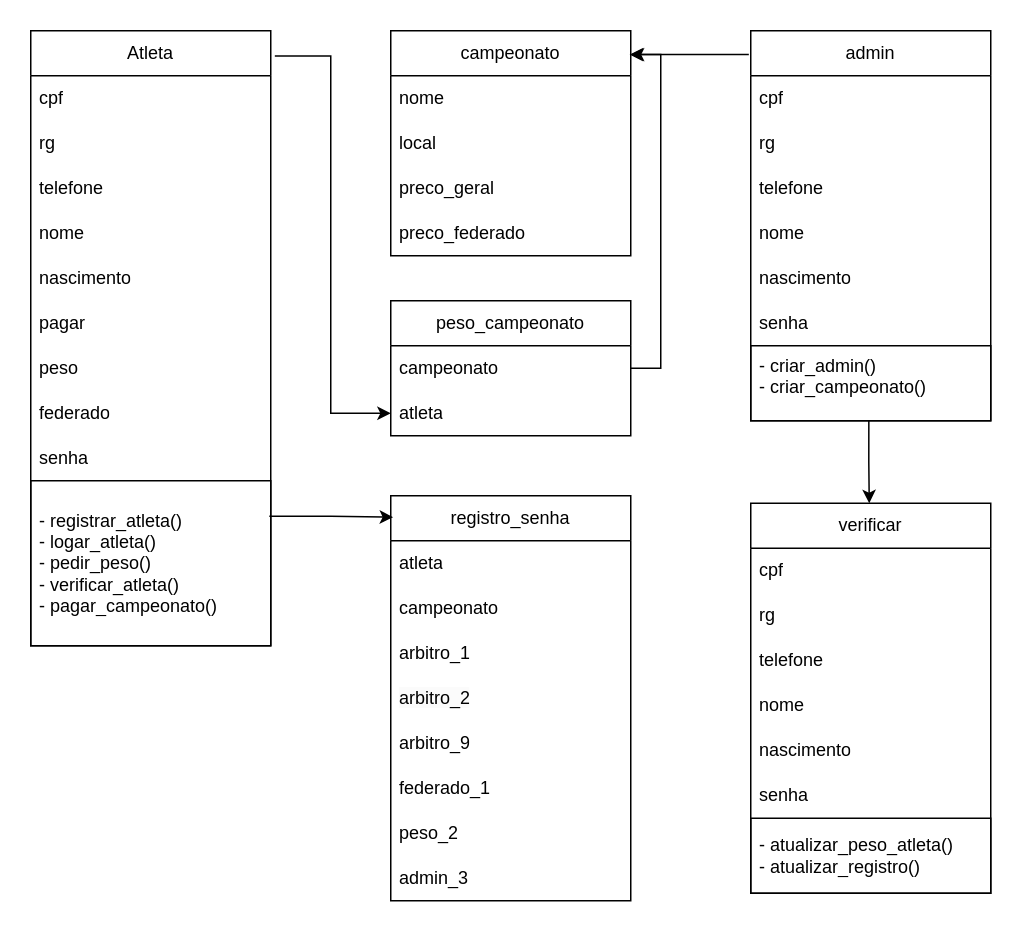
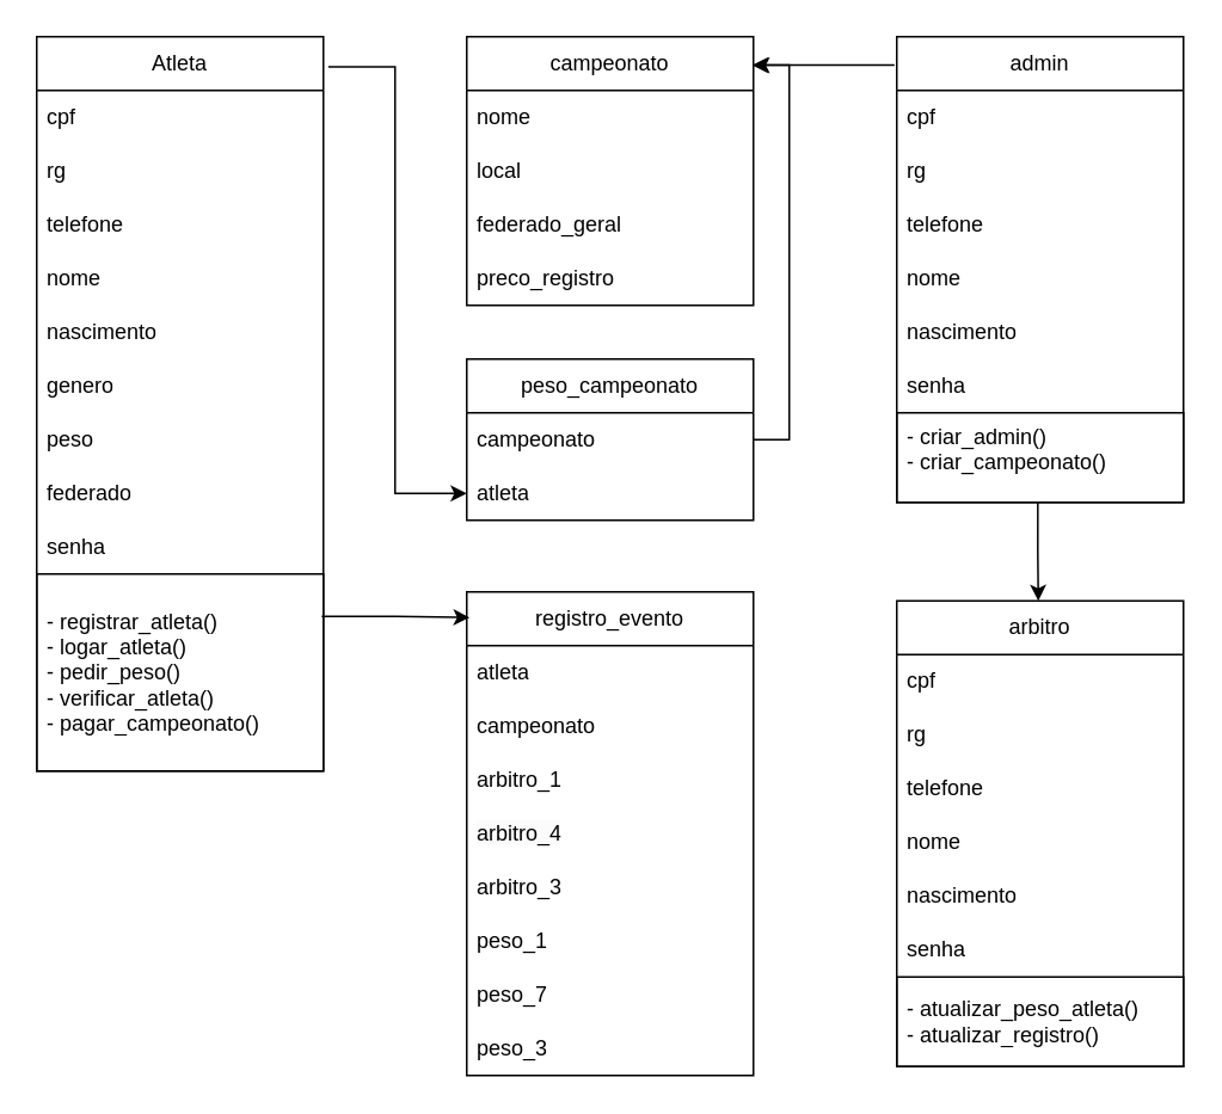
  <mxCell id="0" />
  <mxCell id="1" parent="0" />
  <mxCell id="2" style="edgeStyle=orthogonalEdgeStyle;rounded=0;orthogonalLoop=1;jettySize=auto;html=1;entryX=0;entryY=0.5;entryDx=0;entryDy=0;exitX=1.017;exitY=0.041;exitDx=0;exitDy=0;exitPerimeter=0;" edge="1" parent="1" source="3" target="46"><mxGeometry relative="1" as="geometry" /></mxCell>
  <mxCell id="3" value="Atleta" style="swimlane;fontStyle=0;childLayout=stackLayout;horizontal=1;startSize=30;horizontalStack=0;resizeParent=1;resizeParentMax=0;resizeLast=0;collapsible=1;marginBottom=0;whiteSpace=wrap;html=1;" vertex="1" parent="1"><mxGeometry x="20" y="20" width="160" height="410" as="geometry" /></mxCell>
  <mxCell id="4" value="cpf" style="text;strokeColor=none;fillColor=none;align=left;verticalAlign=middle;spacingLeft=4;spacingRight=4;overflow=hidden;points=[[0,0.5],[1,0.5]];portConstraint=eastwest;rotatable=0;whiteSpace=wrap;html=1;" vertex="1" parent="3"><mxGeometry y="30" width="160" height="30" as="geometry" /></mxCell>
  <mxCell id="5" value="rg" style="text;strokeColor=none;fillColor=none;align=left;verticalAlign=middle;spacingLeft=4;spacingRight=4;overflow=hidden;points=[[0,0.5],[1,0.5]];portConstraint=eastwest;rotatable=0;whiteSpace=wrap;html=1;" vertex="1" parent="3"><mxGeometry y="60" width="160" height="30" as="geometry" /></mxCell>
  <mxCell id="6" value="telefone" style="text;strokeColor=none;fillColor=none;align=left;verticalAlign=middle;spacingLeft=4;spacingRight=4;overflow=hidden;points=[[0,0.5],[1,0.5]];portConstraint=eastwest;rotatable=0;whiteSpace=wrap;html=1;" vertex="1" parent="3"><mxGeometry y="90" width="160" height="30" as="geometry" /></mxCell>
  <mxCell id="7" value="nome" style="text;strokeColor=none;fillColor=none;align=left;verticalAlign=middle;spacingLeft=4;spacingRight=4;overflow=hidden;points=[[0,0.5],[1,0.5]];portConstraint=eastwest;rotatable=0;whiteSpace=wrap;html=1;" vertex="1" parent="3"><mxGeometry y="120" width="160" height="30" as="geometry" /></mxCell>
  <mxCell id="8" value="nascimento" style="text;strokeColor=none;fillColor=none;align=left;verticalAlign=middle;spacingLeft=4;spacingRight=4;overflow=hidden;points=[[0,0.5],[1,0.5]];portConstraint=eastwest;rotatable=0;whiteSpace=wrap;html=1;" vertex="1" parent="3"><mxGeometry y="150" width="160" height="30" as="geometry" /></mxCell>
- <mxCell id="9" value="pagar" style="text;strokeColor=none;fillColor=none;align=left;verticalAlign=middle;spacingLeft=4;spacingRight=4;overflow=hidden;points=[[0,0.5],[1,0.5]];portConstraint=eastwest;rotatable=0;whiteSpace=wrap;html=1;" vertex="1" parent="3"><mxGeometry y="180" width="160" height="30" as="geometry" /></mxCell>
+ <mxCell id="9" value="genero" style="text;strokeColor=none;fillColor=none;align=left;verticalAlign=middle;spacingLeft=4;spacingRight=4;overflow=hidden;points=[[0,0.5],[1,0.5]];portConstraint=eastwest;rotatable=0;whiteSpace=wrap;html=1;" vertex="1" parent="3"><mxGeometry y="180" width="160" height="30" as="geometry" /></mxCell>
  <mxCell id="10" value="peso" style="text;strokeColor=none;fillColor=none;align=left;verticalAlign=middle;spacingLeft=4;spacingRight=4;overflow=hidden;points=[[0,0.5],[1,0.5]];portConstraint=eastwest;rotatable=0;whiteSpace=wrap;html=1;" vertex="1" parent="3"><mxGeometry y="210" width="160" height="30" as="geometry" /></mxCell>
  <mxCell id="11" value="federado" style="text;strokeColor=none;fillColor=none;align=left;verticalAlign=middle;spacingLeft=4;spacingRight=4;overflow=hidden;points=[[0,0.5],[1,0.5]];portConstraint=eastwest;rotatable=0;whiteSpace=wrap;html=1;" vertex="1" parent="3"><mxGeometry y="240" width="160" height="30" as="geometry" /></mxCell>
  <mxCell id="12" value="senha" style="text;strokeColor=none;fillColor=none;align=left;verticalAlign=middle;spacingLeft=4;spacingRight=4;overflow=hidden;points=[[0,0.5],[1,0.5]];portConstraint=eastwest;rotatable=0;whiteSpace=wrap;html=1;" vertex="1" parent="3"><mxGeometry y="270" width="160" height="30" as="geometry" /></mxCell>
  <mxCell id="13" value="- registrar_atleta()&lt;div&gt;- logar_atleta()&lt;/div&gt;&lt;div&gt;- pedir_peso()&lt;/div&gt;&lt;div&gt;- verificar_atleta()&lt;/div&gt;&lt;div&gt;- pagar_campeonato()&lt;/div&gt;" style="text;strokeColor=default;fillColor=none;align=left;verticalAlign=middle;spacingLeft=4;spacingRight=4;overflow=hidden;points=[[0,0.5],[1,0.5]];portConstraint=eastwest;rotatable=0;whiteSpace=wrap;html=1;" vertex="1" parent="3"><mxGeometry y="300" width="160" height="110" as="geometry" /></mxCell>
  <mxCell id="14" value="admin" style="swimlane;fontStyle=0;childLayout=stackLayout;horizontal=1;startSize=30;horizontalStack=0;resizeParent=1;resizeParentMax=0;resizeLast=0;collapsible=1;marginBottom=0;whiteSpace=wrap;html=1;" vertex="1" parent="1"><mxGeometry x="500" y="20" width="160" height="260" as="geometry" /></mxCell>
  <mxCell id="15" value="cpf" style="text;strokeColor=none;fillColor=none;align=left;verticalAlign=middle;spacingLeft=4;spacingRight=4;overflow=hidden;points=[[0,0.5],[1,0.5]];portConstraint=eastwest;rotatable=0;whiteSpace=wrap;html=1;" vertex="1" parent="14"><mxGeometry y="30" width="160" height="30" as="geometry" /></mxCell>
  <mxCell id="16" value="rg" style="text;strokeColor=none;fillColor=none;align=left;verticalAlign=middle;spacingLeft=4;spacingRight=4;overflow=hidden;points=[[0,0.5],[1,0.5]];portConstraint=eastwest;rotatable=0;whiteSpace=wrap;html=1;" vertex="1" parent="14"><mxGeometry y="60" width="160" height="30" as="geometry" /></mxCell>
  <mxCell id="17" value="telefone" style="text;strokeColor=none;fillColor=none;align=left;verticalAlign=middle;spacingLeft=4;spacingRight=4;overflow=hidden;points=[[0,0.5],[1,0.5]];portConstraint=eastwest;rotatable=0;whiteSpace=wrap;html=1;" vertex="1" parent="14"><mxGeometry y="90" width="160" height="30" as="geometry" /></mxCell>
  <mxCell id="18" value="nome" style="text;strokeColor=none;fillColor=none;align=left;verticalAlign=middle;spacingLeft=4;spacingRight=4;overflow=hidden;points=[[0,0.5],[1,0.5]];portConstraint=eastwest;rotatable=0;whiteSpace=wrap;html=1;" vertex="1" parent="14"><mxGeometry y="120" width="160" height="30" as="geometry" /></mxCell>
  <mxCell id="19" value="nascimento" style="text;strokeColor=none;fillColor=none;align=left;verticalAlign=middle;spacingLeft=4;spacingRight=4;overflow=hidden;points=[[0,0.5],[1,0.5]];portConstraint=eastwest;rotatable=0;whiteSpace=wrap;html=1;" vertex="1" parent="14"><mxGeometry y="150" width="160" height="30" as="geometry" /></mxCell>
  <mxCell id="20" value="senha" style="text;strokeColor=none;fillColor=none;align=left;verticalAlign=middle;spacingLeft=4;spacingRight=4;overflow=hidden;points=[[0,0.5],[1,0.5]];portConstraint=eastwest;rotatable=0;whiteSpace=wrap;html=1;" vertex="1" parent="14"><mxGeometry y="180" width="160" height="30" as="geometry" /></mxCell>
  <mxCell id="21" value="&lt;div&gt;&lt;span style=&quot;background-color: transparent; color: light-dark(rgb(0, 0, 0), rgb(255, 255, 255));&quot;&gt;- criar_admin()&lt;/span&gt;&lt;/div&gt;- criar_campeonato()&lt;div&gt;&lt;br&gt;&lt;/div&gt;" style="text;strokeColor=default;fillColor=none;align=left;verticalAlign=top;spacingLeft=4;spacingRight=4;overflow=hidden;points=[[0,0.5],[1,0.5]];portConstraint=eastwest;rotatable=0;whiteSpace=wrap;html=1;" vertex="1" parent="14"><mxGeometry y="210" width="160" height="50" as="geometry" /></mxCell>
  <mxCell id="22" value="&lt;div&gt;campeonato&lt;/div&gt;" style="swimlane;fontStyle=0;childLayout=stackLayout;horizontal=1;startSize=30;horizontalStack=0;resizeParent=1;resizeParentMax=0;resizeLast=0;collapsible=1;marginBottom=0;whiteSpace=wrap;html=1;" vertex="1" parent="1"><mxGeometry x="260" y="20" width="160" height="150" as="geometry" /></mxCell>
  <mxCell id="23" value="nome" style="text;strokeColor=none;fillColor=none;align=left;verticalAlign=middle;spacingLeft=4;spacingRight=4;overflow=hidden;points=[[0,0.5],[1,0.5]];portConstraint=eastwest;rotatable=0;whiteSpace=wrap;html=1;" vertex="1" parent="22"><mxGeometry y="30" width="160" height="30" as="geometry" /></mxCell>
  <mxCell id="24" value="local" style="text;strokeColor=none;fillColor=none;align=left;verticalAlign=middle;spacingLeft=4;spacingRight=4;overflow=hidden;points=[[0,0.5],[1,0.5]];portConstraint=eastwest;rotatable=0;whiteSpace=wrap;html=1;" vertex="1" parent="22"><mxGeometry y="60" width="160" height="30" as="geometry" /></mxCell>
- <mxCell id="25" value="preco_geral" style="text;strokeColor=none;fillColor=none;align=left;verticalAlign=middle;spacingLeft=4;spacingRight=4;overflow=hidden;points=[[0,0.5],[1,0.5]];portConstraint=eastwest;rotatable=0;whiteSpace=wrap;html=1;" vertex="1" parent="22"><mxGeometry y="90" width="160" height="30" as="geometry" /></mxCell>
- <mxCell id="26" value="preco_federado" style="text;strokeColor=none;fillColor=none;align=left;verticalAlign=middle;spacingLeft=4;spacingRight=4;overflow=hidden;points=[[0,0.5],[1,0.5]];portConstraint=eastwest;rotatable=0;whiteSpace=wrap;html=1;" vertex="1" parent="22"><mxGeometry y="120" width="160" height="30" as="geometry" /></mxCell>
- <mxCell id="27" value="registro_senha" style="swimlane;fontStyle=0;childLayout=stackLayout;horizontal=1;startSize=30;horizontalStack=0;resizeParent=1;resizeParentMax=0;resizeLast=0;collapsible=1;marginBottom=0;whiteSpace=wrap;html=1;" vertex="1" parent="1"><mxGeometry x="260" y="330" width="160" height="270" as="geometry" /></mxCell>
+ <mxCell id="25" value="federado_geral" style="text;strokeColor=none;fillColor=none;align=left;verticalAlign=middle;spacingLeft=4;spacingRight=4;overflow=hidden;points=[[0,0.5],[1,0.5]];portConstraint=eastwest;rotatable=0;whiteSpace=wrap;html=1;" vertex="1" parent="22"><mxGeometry y="90" width="160" height="30" as="geometry" /></mxCell>
+ <mxCell id="26" value="preco_registro" style="text;strokeColor=none;fillColor=none;align=left;verticalAlign=middle;spacingLeft=4;spacingRight=4;overflow=hidden;points=[[0,0.5],[1,0.5]];portConstraint=eastwest;rotatable=0;whiteSpace=wrap;html=1;" vertex="1" parent="22"><mxGeometry y="120" width="160" height="30" as="geometry" /></mxCell>
+ <mxCell id="27" value="registro_evento" style="swimlane;fontStyle=0;childLayout=stackLayout;horizontal=1;startSize=30;horizontalStack=0;resizeParent=1;resizeParentMax=0;resizeLast=0;collapsible=1;marginBottom=0;whiteSpace=wrap;html=1;" vertex="1" parent="1"><mxGeometry x="260" y="330" width="160" height="270" as="geometry" /></mxCell>
  <mxCell id="28" value="atleta" style="text;strokeColor=none;fillColor=none;align=left;verticalAlign=middle;spacingLeft=4;spacingRight=4;overflow=hidden;points=[[0,0.5],[1,0.5]];portConstraint=eastwest;rotatable=0;whiteSpace=wrap;html=1;" vertex="1" parent="27"><mxGeometry y="30" width="160" height="30" as="geometry" /></mxCell>
  <mxCell id="29" value="campeonato" style="text;strokeColor=none;fillColor=none;align=left;verticalAlign=middle;spacingLeft=4;spacingRight=4;overflow=hidden;points=[[0,0.5],[1,0.5]];portConstraint=eastwest;rotatable=0;whiteSpace=wrap;html=1;" vertex="1" parent="27"><mxGeometry y="60" width="160" height="30" as="geometry" /></mxCell>
  <mxCell id="30" value="arbitro_1" style="text;strokeColor=none;fillColor=none;align=left;verticalAlign=middle;spacingLeft=4;spacingRight=4;overflow=hidden;points=[[0,0.5],[1,0.5]];portConstraint=eastwest;rotatable=0;whiteSpace=wrap;html=1;" vertex="1" parent="27"><mxGeometry y="90" width="160" height="30" as="geometry" /></mxCell>
- <mxCell id="31" value="&lt;div&gt;&lt;span style=&quot;background-color: light-dark(rgb(251, 251, 251), rgb(21, 21, 21)); color: light-dark(rgb(0, 0, 0), rgb(237, 237, 237));&quot;&gt;arbitro_2&lt;/span&gt;&lt;/div&gt;" style="text;strokeColor=none;fillColor=none;align=left;verticalAlign=middle;spacingLeft=4;spacingRight=4;overflow=hidden;points=[[0,0.5],[1,0.5]];portConstraint=eastwest;rotatable=0;whiteSpace=wrap;html=1;" vertex="1" parent="27"><mxGeometry y="120" width="160" height="30" as="geometry" /></mxCell>
- <mxCell id="32" value="arbitro_9" style="text;strokeColor=none;fillColor=none;align=left;verticalAlign=middle;spacingLeft=4;spacingRight=4;overflow=hidden;points=[[0,0.5],[1,0.5]];portConstraint=eastwest;rotatable=0;whiteSpace=wrap;html=1;" vertex="1" parent="27"><mxGeometry y="150" width="160" height="30" as="geometry" /></mxCell>
- <mxCell id="33" value="federado_1" style="text;strokeColor=none;fillColor=none;align=left;verticalAlign=middle;spacingLeft=4;spacingRight=4;overflow=hidden;points=[[0,0.5],[1,0.5]];portConstraint=eastwest;rotatable=0;whiteSpace=wrap;html=1;" vertex="1" parent="27"><mxGeometry y="180" width="160" height="30" as="geometry" /></mxCell>
- <mxCell id="34" value="peso_2" style="text;strokeColor=none;fillColor=none;align=left;verticalAlign=middle;spacingLeft=4;spacingRight=4;overflow=hidden;points=[[0,0.5],[1,0.5]];portConstraint=eastwest;rotatable=0;whiteSpace=wrap;html=1;" vertex="1" parent="27"><mxGeometry y="210" width="160" height="30" as="geometry" /></mxCell>
- <mxCell id="35" value="admin_3" style="text;strokeColor=none;fillColor=none;align=left;verticalAlign=middle;spacingLeft=4;spacingRight=4;overflow=hidden;points=[[0,0.5],[1,0.5]];portConstraint=eastwest;rotatable=0;whiteSpace=wrap;html=1;" vertex="1" parent="27"><mxGeometry y="240" width="160" height="30" as="geometry" /></mxCell>
- <mxCell id="36" value="verificar" style="swimlane;fontStyle=0;childLayout=stackLayout;horizontal=1;startSize=30;horizontalStack=0;resizeParent=1;resizeParentMax=0;resizeLast=0;collapsible=1;marginBottom=0;whiteSpace=wrap;html=1;" vertex="1" parent="1"><mxGeometry x="500" y="335" width="160" height="260" as="geometry" /></mxCell>
+ <mxCell id="31" value="&lt;div&gt;&lt;span style=&quot;background-color: light-dark(rgb(251, 251, 251), rgb(21, 21, 21)); color: light-dark(rgb(0, 0, 0), rgb(237, 237, 237));&quot;&gt;arbitro_4&lt;/span&gt;&lt;/div&gt;" style="text;strokeColor=none;fillColor=none;align=left;verticalAlign=middle;spacingLeft=4;spacingRight=4;overflow=hidden;points=[[0,0.5],[1,0.5]];portConstraint=eastwest;rotatable=0;whiteSpace=wrap;html=1;" vertex="1" parent="27"><mxGeometry y="120" width="160" height="30" as="geometry" /></mxCell>
+ <mxCell id="32" value="arbitro_3" style="text;strokeColor=none;fillColor=none;align=left;verticalAlign=middle;spacingLeft=4;spacingRight=4;overflow=hidden;points=[[0,0.5],[1,0.5]];portConstraint=eastwest;rotatable=0;whiteSpace=wrap;html=1;" vertex="1" parent="27"><mxGeometry y="150" width="160" height="30" as="geometry" /></mxCell>
+ <mxCell id="33" value="peso_1" style="text;strokeColor=none;fillColor=none;align=left;verticalAlign=middle;spacingLeft=4;spacingRight=4;overflow=hidden;points=[[0,0.5],[1,0.5]];portConstraint=eastwest;rotatable=0;whiteSpace=wrap;html=1;" vertex="1" parent="27"><mxGeometry y="180" width="160" height="30" as="geometry" /></mxCell>
+ <mxCell id="34" value="peso_7" style="text;strokeColor=none;fillColor=none;align=left;verticalAlign=middle;spacingLeft=4;spacingRight=4;overflow=hidden;points=[[0,0.5],[1,0.5]];portConstraint=eastwest;rotatable=0;whiteSpace=wrap;html=1;" vertex="1" parent="27"><mxGeometry y="210" width="160" height="30" as="geometry" /></mxCell>
+ <mxCell id="35" value="peso_3" style="text;strokeColor=none;fillColor=none;align=left;verticalAlign=middle;spacingLeft=4;spacingRight=4;overflow=hidden;points=[[0,0.5],[1,0.5]];portConstraint=eastwest;rotatable=0;whiteSpace=wrap;html=1;" vertex="1" parent="27"><mxGeometry y="240" width="160" height="30" as="geometry" /></mxCell>
+ <mxCell id="36" value="arbitro" style="swimlane;fontStyle=0;childLayout=stackLayout;horizontal=1;startSize=30;horizontalStack=0;resizeParent=1;resizeParentMax=0;resizeLast=0;collapsible=1;marginBottom=0;whiteSpace=wrap;html=1;" vertex="1" parent="1"><mxGeometry x="500" y="335" width="160" height="260" as="geometry" /></mxCell>
  <mxCell id="37" value="cpf" style="text;strokeColor=none;fillColor=none;align=left;verticalAlign=middle;spacingLeft=4;spacingRight=4;overflow=hidden;points=[[0,0.5],[1,0.5]];portConstraint=eastwest;rotatable=0;whiteSpace=wrap;html=1;" vertex="1" parent="36"><mxGeometry y="30" width="160" height="30" as="geometry" /></mxCell>
  <mxCell id="38" value="rg" style="text;strokeColor=none;fillColor=none;align=left;verticalAlign=middle;spacingLeft=4;spacingRight=4;overflow=hidden;points=[[0,0.5],[1,0.5]];portConstraint=eastwest;rotatable=0;whiteSpace=wrap;html=1;" vertex="1" parent="36"><mxGeometry y="60" width="160" height="30" as="geometry" /></mxCell>
  <mxCell id="39" value="telefone" style="text;strokeColor=none;fillColor=none;align=left;verticalAlign=middle;spacingLeft=4;spacingRight=4;overflow=hidden;points=[[0,0.5],[1,0.5]];portConstraint=eastwest;rotatable=0;whiteSpace=wrap;html=1;" vertex="1" parent="36"><mxGeometry y="90" width="160" height="30" as="geometry" /></mxCell>
  <mxCell id="40" value="nome" style="text;strokeColor=none;fillColor=none;align=left;verticalAlign=middle;spacingLeft=4;spacingRight=4;overflow=hidden;points=[[0,0.5],[1,0.5]];portConstraint=eastwest;rotatable=0;whiteSpace=wrap;html=1;" vertex="1" parent="36"><mxGeometry y="120" width="160" height="30" as="geometry" /></mxCell>
  <mxCell id="41" value="nascimento" style="text;strokeColor=none;fillColor=none;align=left;verticalAlign=middle;spacingLeft=4;spacingRight=4;overflow=hidden;points=[[0,0.5],[1,0.5]];portConstraint=eastwest;rotatable=0;whiteSpace=wrap;html=1;" vertex="1" parent="36"><mxGeometry y="150" width="160" height="30" as="geometry" /></mxCell>
  <mxCell id="42" value="senha" style="text;strokeColor=none;fillColor=none;align=left;verticalAlign=middle;spacingLeft=4;spacingRight=4;overflow=hidden;points=[[0,0.5],[1,0.5]];portConstraint=eastwest;rotatable=0;whiteSpace=wrap;html=1;" vertex="1" parent="36"><mxGeometry y="180" width="160" height="30" as="geometry" /></mxCell>
  <mxCell id="43" value="- atualizar_peso_atleta()&lt;div&gt;- atualizar_registro()&lt;/div&gt;" style="text;strokeColor=default;fillColor=none;align=left;verticalAlign=middle;spacingLeft=4;spacingRight=4;overflow=hidden;points=[[0,0.5],[1,0.5]];portConstraint=eastwest;rotatable=0;whiteSpace=wrap;html=1;" vertex="1" parent="36"><mxGeometry y="210" width="160" height="50" as="geometry" /></mxCell>
  <mxCell id="44" value="&lt;div&gt;peso_campeonato&lt;/div&gt;" style="swimlane;fontStyle=0;childLayout=stackLayout;horizontal=1;startSize=30;horizontalStack=0;resizeParent=1;resizeParentMax=0;resizeLast=0;collapsible=1;marginBottom=0;whiteSpace=wrap;html=1;" vertex="1" parent="1"><mxGeometry x="260" y="200" width="160" height="90" as="geometry" /></mxCell>
  <mxCell id="45" value="campeonato" style="text;strokeColor=none;fillColor=none;align=left;verticalAlign=middle;spacingLeft=4;spacingRight=4;overflow=hidden;points=[[0,0.5],[1,0.5]];portConstraint=eastwest;rotatable=0;whiteSpace=wrap;html=1;" vertex="1" parent="44"><mxGeometry y="30" width="160" height="30" as="geometry" /></mxCell>
  <mxCell id="46" value="atleta" style="text;strokeColor=none;fillColor=none;align=left;verticalAlign=middle;spacingLeft=4;spacingRight=4;overflow=hidden;points=[[0,0.5],[1,0.5]];portConstraint=eastwest;rotatable=0;whiteSpace=wrap;html=1;" vertex="1" parent="44"><mxGeometry y="60" width="160" height="30" as="geometry" /></mxCell>
  <mxCell id="47" value="" style="edgeStyle=orthogonalEdgeStyle;rounded=0;orthogonalLoop=1;jettySize=auto;html=1;entryX=0.01;entryY=0.053;entryDx=0;entryDy=0;entryPerimeter=0;exitX=0.994;exitY=0.215;exitDx=0;exitDy=0;exitPerimeter=0;" edge="1" parent="1" source="13" target="27"><mxGeometry relative="1" as="geometry" /></mxCell>
  <mxCell id="48" value="" style="edgeStyle=orthogonalEdgeStyle;rounded=0;orthogonalLoop=1;jettySize=auto;html=1;entryX=0.995;entryY=0.106;entryDx=0;entryDy=0;entryPerimeter=0;exitX=-0.008;exitY=0.061;exitDx=0;exitDy=0;exitPerimeter=0;" edge="1" parent="1" source="14" target="22"><mxGeometry relative="1" as="geometry" /></mxCell>
  <mxCell id="49" style="edgeStyle=orthogonalEdgeStyle;rounded=0;orthogonalLoop=1;jettySize=auto;html=1;entryX=1;entryY=0.106;entryDx=0;entryDy=0;entryPerimeter=0;exitX=1;exitY=0.5;exitDx=0;exitDy=0;" edge="1" parent="1" source="45" target="22"><mxGeometry relative="1" as="geometry" /></mxCell>
  <mxCell id="50" style="edgeStyle=orthogonalEdgeStyle;rounded=0;orthogonalLoop=1;jettySize=auto;html=1;exitX=0.492;exitY=0.995;exitDx=0;exitDy=0;exitPerimeter=0;" edge="1" parent="1" source="21"><mxGeometry relative="1" as="geometry"><mxPoint x="579" y="335" as="targetPoint" /></mxGeometry></mxCell>
